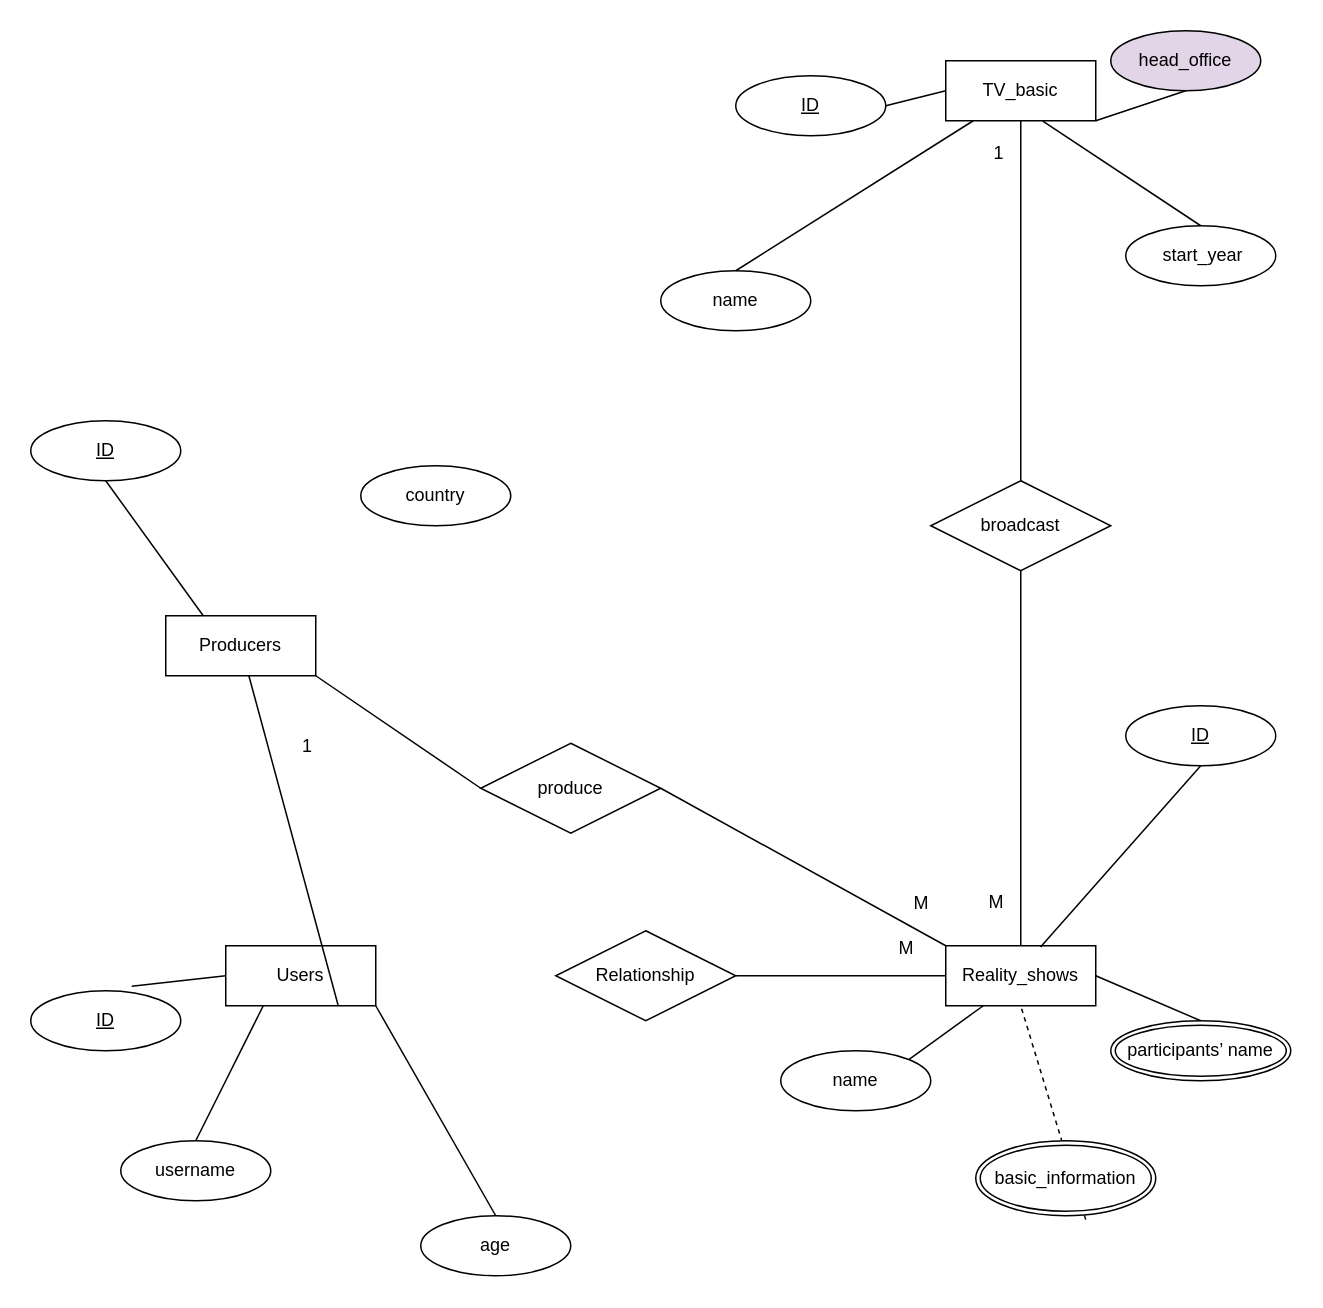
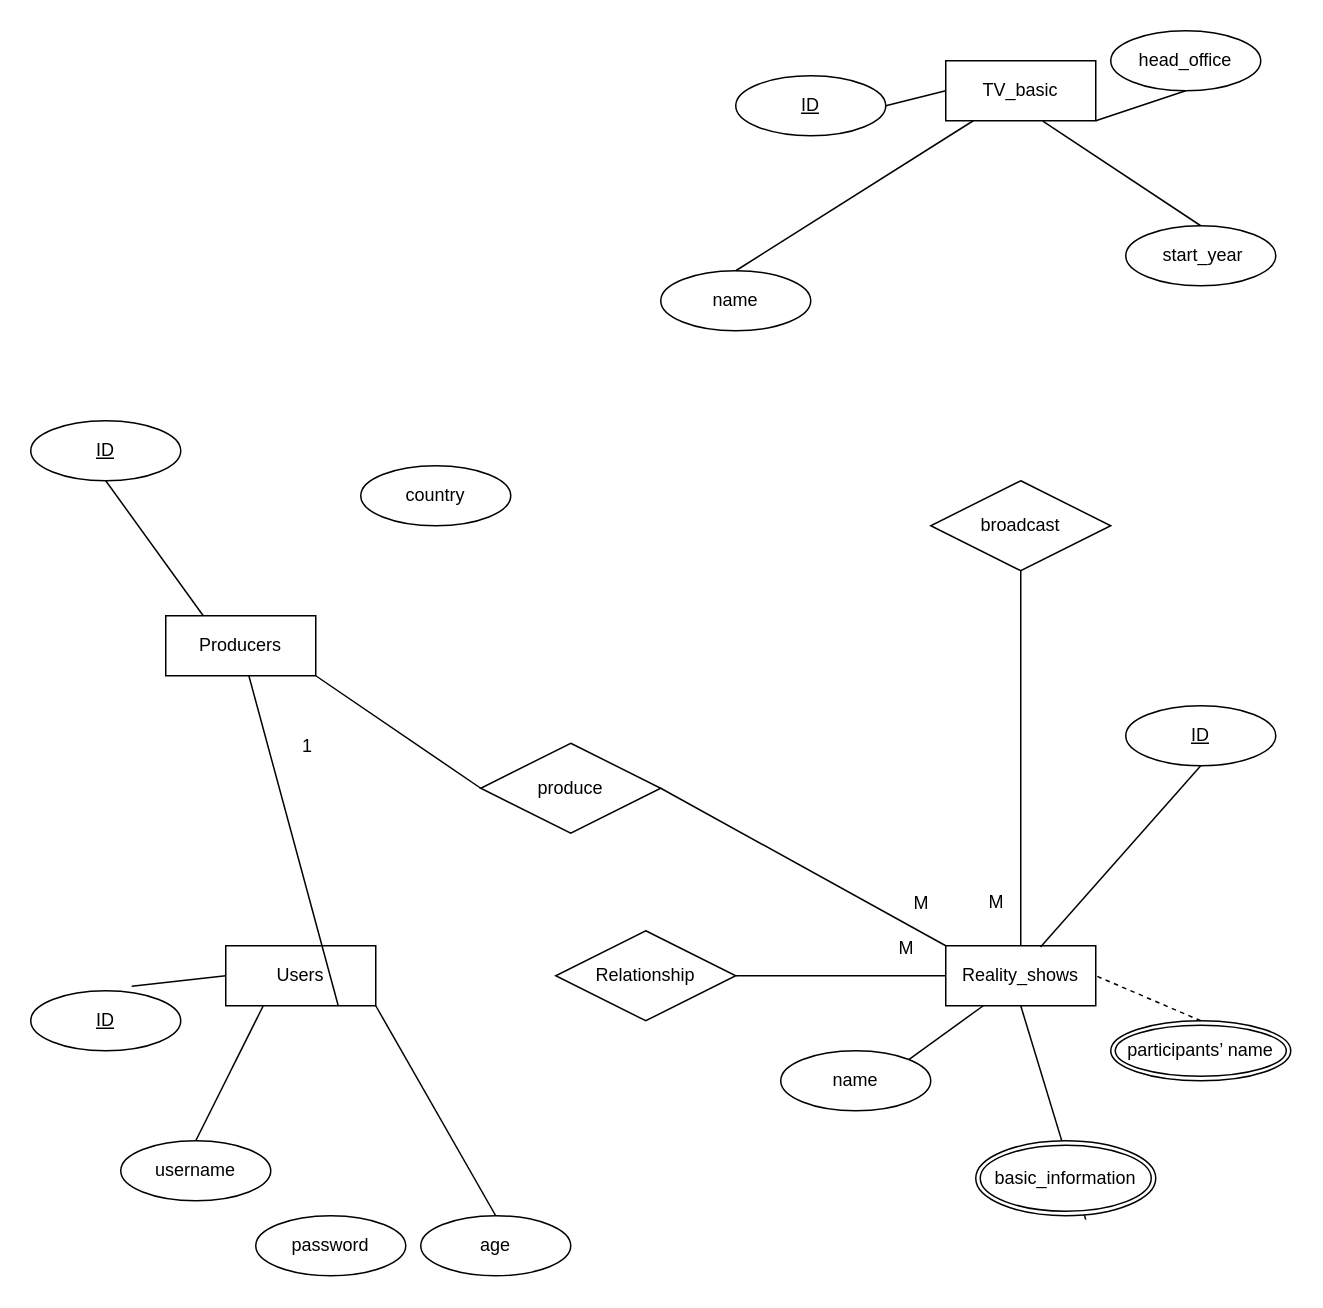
  <mxCell id="0" />
  <mxCell id="1" parent="0" />
  <mxCell id="2" value="Reality_shows" style="whiteSpace=wrap;html=1;align=center;" vertex="1" parent="1"><mxGeometry x="630" y="630" width="100" height="40" as="geometry" /></mxCell>
  <mxCell id="3" value="Producers" style="whiteSpace=wrap;html=1;align=center;" vertex="1" parent="1"><mxGeometry x="110" y="410" width="100" height="40" as="geometry" /></mxCell>
  <mxCell id="4" value="TV_basic" style="whiteSpace=wrap;html=1;align=center;" vertex="1" parent="1"><mxGeometry x="630" y="40" width="100" height="40" as="geometry" /></mxCell>
  <mxCell id="5" value="Users" style="whiteSpace=wrap;html=1;align=center;" vertex="1" parent="1"><mxGeometry x="150" y="630" width="100" height="40" as="geometry" /></mxCell>
  <mxCell id="6" value="name" style="ellipse;whiteSpace=wrap;html=1;align=center;" vertex="1" parent="1"><mxGeometry x="520" y="700" width="100" height="40" as="geometry" /></mxCell>
  <mxCell id="7" value="ID" style="ellipse;whiteSpace=wrap;html=1;align=center;fontStyle=4;" vertex="1" parent="1"><mxGeometry x="20" y="280" width="100" height="40" as="geometry" /></mxCell>
  <mxCell id="8" value="&lt;meta charset=&quot;utf-8&quot;&gt;ID" style="ellipse;whiteSpace=wrap;html=1;align=center;fontStyle=4;" vertex="1" parent="1"><mxGeometry x="750" y="470" width="100" height="40" as="geometry" /></mxCell>
  <mxCell id="9" value="participants’ name" style="ellipse;shape=doubleEllipse;margin=3;whiteSpace=wrap;html=1;align=center;" vertex="1" parent="1"><mxGeometry x="740" y="680" width="120" height="40" as="geometry" /></mxCell>
  <mxCell id="10" value="country" style="ellipse;whiteSpace=wrap;html=1;align=center;" vertex="1" parent="1"><mxGeometry x="240" y="310" width="100" height="40" as="geometry" /></mxCell>
  <mxCell id="11" value="ID" style="ellipse;whiteSpace=wrap;html=1;align=center;fontStyle=4;" vertex="1" parent="1"><mxGeometry x="490" y="50" width="100" height="40" as="geometry" /></mxCell>
  <mxCell id="12" value="name" style="ellipse;whiteSpace=wrap;html=1;align=center;" vertex="1" parent="1"><mxGeometry x="440" y="180" width="100" height="40" as="geometry" /></mxCell>
  <mxCell id="13" value="&amp;nbsp;start_year" style="ellipse;whiteSpace=wrap;html=1;align=center;" vertex="1" parent="1"><mxGeometry x="750" y="150" width="100" height="40" as="geometry" /></mxCell>
- <mxCell id="14" value="head_office" style="ellipse;whiteSpace=wrap;html=1;align=center;fillColor=#e1d5e7;" vertex="1" parent="1"><mxGeometry x="740" y="20" width="100" height="40" as="geometry" /></mxCell>
+ <mxCell id="14" value="head_office" style="ellipse;whiteSpace=wrap;html=1;align=center;" vertex="1" parent="1"><mxGeometry x="740" y="20" width="100" height="40" as="geometry" /></mxCell>
  <mxCell id="15" value="ID" style="ellipse;whiteSpace=wrap;html=1;align=center;fontStyle=4;" vertex="1" parent="1"><mxGeometry x="20" y="660" width="100" height="40" as="geometry" /></mxCell>
  <mxCell id="16" value="username" style="ellipse;whiteSpace=wrap;html=1;align=center;" vertex="1" parent="1"><mxGeometry x="80" y="760" width="100" height="40" as="geometry" /></mxCell>
+ <mxCell id="17" value="password" style="ellipse;whiteSpace=wrap;html=1;align=center;" vertex="1" parent="1"><mxGeometry x="170" y="810" width="100" height="40" as="geometry" /></mxCell>
  <mxCell id="18" value="age" style="ellipse;whiteSpace=wrap;html=1;align=center;" vertex="1" parent="1"><mxGeometry x="280" y="810" width="100" height="40" as="geometry" /></mxCell>
  <mxCell id="19" value="" style="endArrow=none;html=1;rounded=0;exitX=1;exitY=0;exitDx=0;exitDy=0;entryX=0.25;entryY=1;entryDx=0;entryDy=0;" edge="1" parent="1" source="6" target="2"><mxGeometry relative="1" as="geometry"><mxPoint x="330" y="510" as="sourcePoint" /><mxPoint x="490" y="510" as="targetPoint" /></mxGeometry></mxCell>
  <mxCell id="20" value="" style="endArrow=none;html=1;rounded=0;exitX=0.5;exitY=1;exitDx=0;exitDy=0;entryX=0.632;entryY=0.021;entryDx=0;entryDy=0;entryPerimeter=0;" edge="1" parent="1" source="8" target="2"><mxGeometry relative="1" as="geometry"><mxPoint x="330" y="510" as="sourcePoint" /><mxPoint x="490" y="510" as="targetPoint" /></mxGeometry></mxCell>
- <mxCell id="21" value="" style="endArrow=none;html=1;rounded=0;entryX=0.5;entryY=1;entryDx=0;entryDy=0;exitX=0.611;exitY=1.052;exitDx=0;exitDy=0;exitPerimeter=0;dashed=1;" edge="1" parent="1" source="33" target="2"><mxGeometry relative="1" as="geometry"><mxPoint x="540" y="350" as="sourcePoint" /><mxPoint x="370" y="510" as="targetPoint" /></mxGeometry></mxCell>
- <mxCell id="22" value="" style="endArrow=none;html=1;rounded=0;exitX=0.5;exitY=0;exitDx=0;exitDy=0;entryX=1;entryY=0.5;entryDx=0;entryDy=0;" edge="1" parent="1" source="9" target="2"><mxGeometry relative="1" as="geometry"><mxPoint x="210" y="510" as="sourcePoint" /><mxPoint x="860" y="370" as="targetPoint" /></mxGeometry></mxCell>
+ <mxCell id="21" value="" style="endArrow=none;html=1;rounded=0;entryX=0.5;entryY=1;entryDx=0;entryDy=0;exitX=0.611;exitY=1.052;exitDx=0;exitDy=0;exitPerimeter=0;" edge="1" parent="1" source="33" target="2"><mxGeometry relative="1" as="geometry"><mxPoint x="540" y="350" as="sourcePoint" /><mxPoint x="370" y="510" as="targetPoint" /></mxGeometry></mxCell>
+ <mxCell id="22" value="" style="endArrow=none;html=1;rounded=0;exitX=0.5;exitY=0;exitDx=0;exitDy=0;entryX=1;entryY=0.5;entryDx=0;entryDy=0;dashed=1;" edge="1" parent="1" source="9" target="2"><mxGeometry relative="1" as="geometry"><mxPoint x="210" y="510" as="sourcePoint" /><mxPoint x="860" y="370" as="targetPoint" /></mxGeometry></mxCell>
  <mxCell id="23" value="" style="endArrow=none;html=1;rounded=0;exitX=1;exitY=0.5;exitDx=0;exitDy=0;entryX=0;entryY=0.5;entryDx=0;entryDy=0;" edge="1" parent="1" source="11" target="4"><mxGeometry relative="1" as="geometry"><mxPoint x="210" y="510" as="sourcePoint" /><mxPoint x="370" y="510" as="targetPoint" /></mxGeometry></mxCell>
  <mxCell id="24" value="" style="endArrow=none;html=1;rounded=0;exitX=0.5;exitY=0;exitDx=0;exitDy=0;" edge="1" parent="1" source="12" target="4"><mxGeometry relative="1" as="geometry"><mxPoint x="210" y="510" as="sourcePoint" /><mxPoint x="370" y="510" as="targetPoint" /></mxGeometry></mxCell>
  <mxCell id="25" value="" style="endArrow=none;html=1;rounded=0;exitX=0.5;exitY=0;exitDx=0;exitDy=0;entryX=0.647;entryY=1.008;entryDx=0;entryDy=0;entryPerimeter=0;" edge="1" parent="1" source="13" target="4"><mxGeometry relative="1" as="geometry"><mxPoint x="210" y="510" as="sourcePoint" /><mxPoint x="370" y="510" as="targetPoint" /></mxGeometry></mxCell>
  <mxCell id="26" value="" style="endArrow=none;html=1;rounded=0;entryX=1;entryY=1;entryDx=0;entryDy=0;exitX=0.5;exitY=1;exitDx=0;exitDy=0;" edge="1" parent="1" source="14" target="4"><mxGeometry relative="1" as="geometry"><mxPoint x="410" y="670" as="sourcePoint" /><mxPoint x="370" y="510" as="targetPoint" /></mxGeometry></mxCell>
  <mxCell id="27" value="" style="endArrow=none;html=1;rounded=0;exitX=0.5;exitY=1;exitDx=0;exitDy=0;entryX=0.25;entryY=0;entryDx=0;entryDy=0;" edge="1" parent="1" source="7" target="3"><mxGeometry relative="1" as="geometry"><mxPoint x="470" y="510" as="sourcePoint" /><mxPoint x="630" y="510" as="targetPoint" /></mxGeometry></mxCell>
  <mxCell id="28" value="" style="endArrow=none;html=1;rounded=0;exitX=0.673;exitY=-0.075;exitDx=0;exitDy=0;exitPerimeter=0;entryX=0;entryY=0.5;entryDx=0;entryDy=0;" edge="1" parent="1" source="15" target="5"><mxGeometry relative="1" as="geometry"><mxPoint x="410" y="630" as="sourcePoint" /><mxPoint x="570" y="630" as="targetPoint" /></mxGeometry></mxCell>
  <mxCell id="29" value="" style="endArrow=none;html=1;rounded=0;exitX=0.25;exitY=1;exitDx=0;exitDy=0;entryX=0.5;entryY=0;entryDx=0;entryDy=0;" edge="1" parent="1" source="5" target="16"><mxGeometry relative="1" as="geometry"><mxPoint x="600" y="630" as="sourcePoint" /><mxPoint x="760" y="630" as="targetPoint" /></mxGeometry></mxCell>
  <mxCell id="30" value="" style="endArrow=none;html=1;rounded=0;exitX=0.75;exitY=1;exitDx=0;exitDy=0;" edge="1" parent="1" source="5" target="3"><mxGeometry relative="1" as="geometry"><mxPoint x="530" y="630" as="sourcePoint" /><mxPoint x="690" y="630" as="targetPoint" /></mxGeometry></mxCell>
  <mxCell id="31" value="" style="endArrow=none;html=1;rounded=0;exitX=1;exitY=1;exitDx=0;exitDy=0;entryX=0.5;entryY=0;entryDx=0;entryDy=0;" edge="1" parent="1" source="5" target="18"><mxGeometry relative="1" as="geometry"><mxPoint x="530" y="630" as="sourcePoint" /><mxPoint x="750" y="620" as="targetPoint" /></mxGeometry></mxCell>
  <mxCell id="32" value="produce" style="shape=rhombus;perimeter=rhombusPerimeter;whiteSpace=wrap;html=1;align=center;" vertex="1" parent="1"><mxGeometry x="320" y="495" width="120" height="60" as="geometry" /></mxCell>
  <mxCell id="33" value="basic_information" style="ellipse;shape=doubleEllipse;margin=3;whiteSpace=wrap;html=1;align=center;" vertex="1" parent="1"><mxGeometry x="650" y="760" width="120" height="50" as="geometry" /></mxCell>
  <mxCell id="34" value="broadcast" style="shape=rhombus;perimeter=rhombusPerimeter;whiteSpace=wrap;html=1;align=center;" vertex="1" parent="1"><mxGeometry x="620" y="320" width="120" height="60" as="geometry" /></mxCell>
  <mxCell id="35" value="" style="endArrow=none;html=1;rounded=0;entryX=0.5;entryY=0;entryDx=0;entryDy=0;exitX=0.5;exitY=1;exitDx=0;exitDy=0;" edge="1" parent="1" source="34" target="2"><mxGeometry relative="1" as="geometry"><mxPoint x="470" y="390" as="sourcePoint" /><mxPoint x="630" y="390" as="targetPoint" /></mxGeometry></mxCell>
  <mxCell id="36" value="M" style="resizable=0;html=1;whiteSpace=wrap;align=right;verticalAlign=bottom;" connectable="0" vertex="1" parent="35"><mxGeometry x="1" relative="1" as="geometry"><mxPoint x="-10" y="-21" as="offset" /></mxGeometry></mxCell>
- <mxCell id="37" value="" style="endArrow=none;html=1;rounded=0;entryX=0.5;entryY=1;entryDx=0;entryDy=0;exitX=0.5;exitY=0;exitDx=0;exitDy=0;" edge="1" parent="1" source="34" target="4"><mxGeometry relative="1" as="geometry"><mxPoint x="470" y="390" as="sourcePoint" /><mxPoint x="630" y="390" as="targetPoint" /></mxGeometry></mxCell>
- <mxCell id="38" value="1" style="resizable=0;html=1;whiteSpace=wrap;align=right;verticalAlign=bottom;" connectable="0" vertex="1" parent="37"><mxGeometry x="1" relative="1" as="geometry"><mxPoint x="-10" y="30" as="offset" /></mxGeometry></mxCell>
  <mxCell id="39" value="" style="endArrow=none;html=1;rounded=0;entryX=0;entryY=0.5;entryDx=0;entryDy=0;exitX=1;exitY=1;exitDx=0;exitDy=0;" edge="1" parent="1" source="3" target="32"><mxGeometry relative="1" as="geometry"><mxPoint x="330" y="440" as="sourcePoint" /><mxPoint x="490" y="440" as="targetPoint" /></mxGeometry></mxCell>
  <mxCell id="40" value="1" style="resizable=0;html=1;whiteSpace=wrap;align=right;verticalAlign=bottom;" connectable="0" vertex="1" parent="39"><mxGeometry x="1" relative="1" as="geometry"><mxPoint x="-111" y="-20" as="offset" /></mxGeometry></mxCell>
  <mxCell id="41" value="" style="endArrow=none;html=1;rounded=0;entryX=0;entryY=0;entryDx=0;entryDy=0;exitX=1;exitY=0.5;exitDx=0;exitDy=0;" edge="1" parent="1" source="32" target="2"><mxGeometry relative="1" as="geometry"><mxPoint x="360" y="450" as="sourcePoint" /><mxPoint x="520" y="450" as="targetPoint" /></mxGeometry></mxCell>
  <mxCell id="42" value="M" style="resizable=0;html=1;whiteSpace=wrap;align=right;verticalAlign=bottom;" connectable="0" vertex="1" parent="41"><mxGeometry x="1" relative="1" as="geometry"><mxPoint x="-10" y="-20" as="offset" /></mxGeometry></mxCell>
  <mxCell id="43" value="Relationship" style="shape=rhombus;perimeter=rhombusPerimeter;whiteSpace=wrap;html=1;align=center;" vertex="1" parent="1"><mxGeometry x="370" y="620" width="120" height="60" as="geometry" /></mxCell>
  <mxCell id="44" value="" style="endArrow=none;html=1;rounded=0;exitX=1;exitY=0.5;exitDx=0;exitDy=0;entryX=0;entryY=0.5;entryDx=0;entryDy=0;" edge="1" parent="1" source="43" target="2"><mxGeometry relative="1" as="geometry"><mxPoint x="360" y="450" as="sourcePoint" /><mxPoint x="520" y="450" as="targetPoint" /></mxGeometry></mxCell>
  <mxCell id="45" value="M" style="resizable=0;html=1;whiteSpace=wrap;align=right;verticalAlign=bottom;" connectable="0" vertex="1" parent="44"><mxGeometry x="1" relative="1" as="geometry"><mxPoint x="-20" y="-10" as="offset" /></mxGeometry></mxCell>
